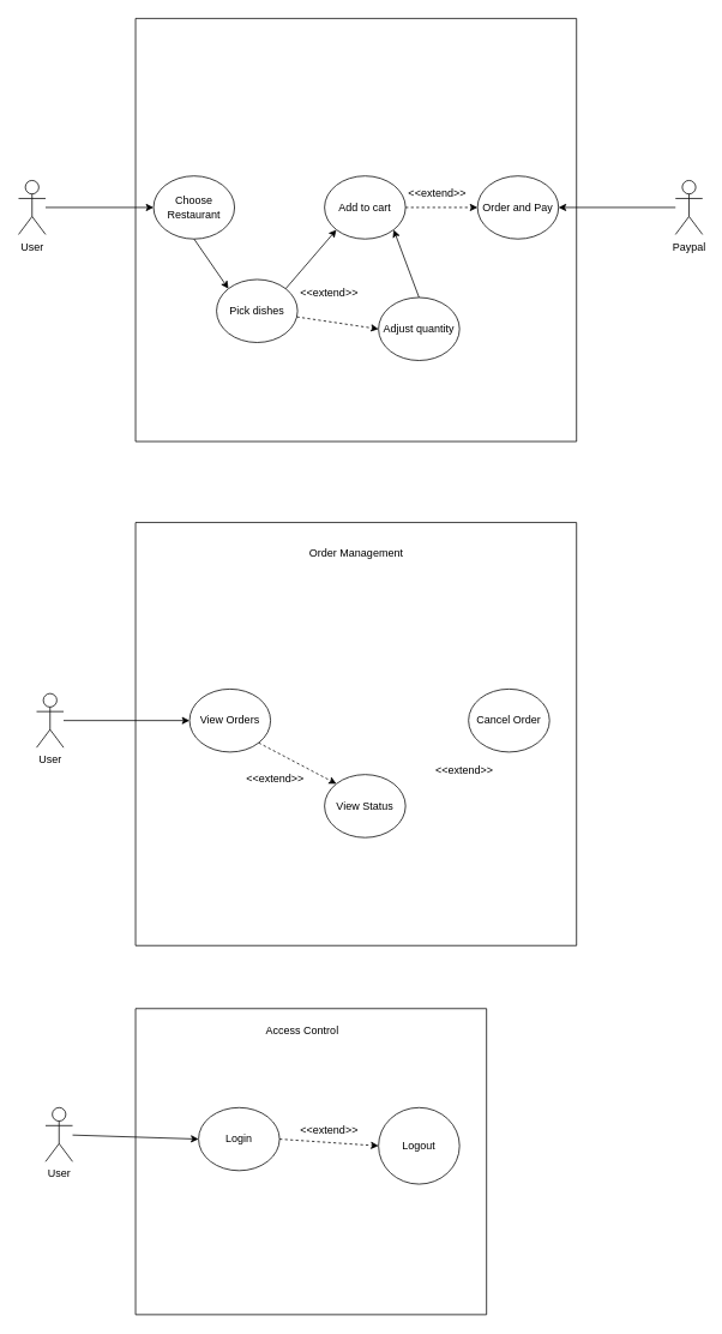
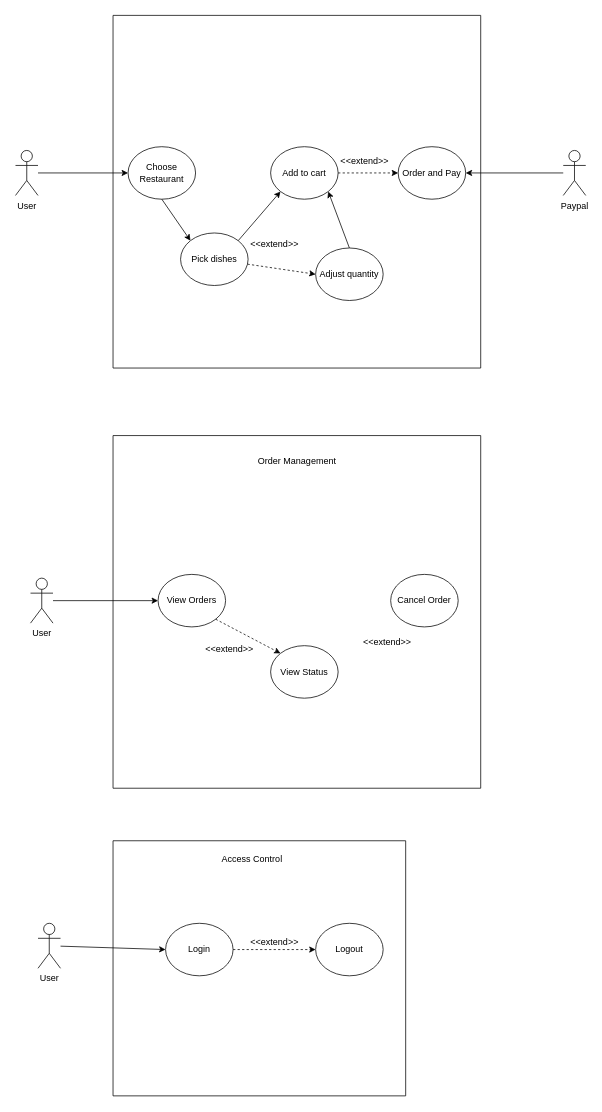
  <mxCell id="0" />
  <mxCell id="1" parent="0" />
  <mxCell id="2" value="User" style="shape=umlActor;verticalLabelPosition=bottom;verticalAlign=top;html=1;outlineConnect=0;" vertex="1" parent="1"><mxGeometry x="20" y="200" width="30" height="60" as="geometry" /></mxCell>
  <mxCell id="3" value="Paypal" style="shape=umlActor;verticalLabelPosition=bottom;verticalAlign=top;html=1;outlineConnect=0;" vertex="1" parent="1"><mxGeometry x="750" y="200" width="30" height="60" as="geometry" /></mxCell>
  <mxCell id="4" value="" style="swimlane;startSize=0;" vertex="1" parent="1"><mxGeometry x="150" y="20" width="490" height="470" as="geometry" /></mxCell>
  <mxCell id="5" value="Choose Restaurant" style="ellipse;whiteSpace=wrap;html=1;" vertex="1" parent="4"><mxGeometry x="20" y="175" width="90" height="70" as="geometry" /></mxCell>
  <mxCell id="6" value="Pick dishes" style="ellipse;whiteSpace=wrap;html=1;" vertex="1" parent="4"><mxGeometry x="90" y="290" width="90" height="70" as="geometry" /></mxCell>
  <mxCell id="7" value="" style="endArrow=classic;html=1;rounded=0;exitX=0.5;exitY=1;exitDx=0;exitDy=0;entryX=0;entryY=0;entryDx=0;entryDy=0;" edge="1" parent="4" source="5" target="6"><mxGeometry width="50" height="50" relative="1" as="geometry"><mxPoint x="130" y="260" as="sourcePoint" /><mxPoint x="180" y="210" as="targetPoint" /></mxGeometry></mxCell>
  <mxCell id="8" value="" style="endArrow=classic;html=1;rounded=0;entryX=0;entryY=0.5;entryDx=0;entryDy=0;dashed=1;" edge="1" parent="4" source="6" target="13"><mxGeometry width="50" height="50" relative="1" as="geometry"><mxPoint x="70" y="304.44" as="sourcePoint" /><mxPoint x="-40" y="365.551" as="targetPoint" /></mxGeometry></mxCell>
  <mxCell id="9" style="edgeStyle=orthogonalEdgeStyle;rounded=0;orthogonalLoop=1;jettySize=auto;html=1;dashed=1;" edge="1" parent="4" source="10" target="11"><mxGeometry relative="1" as="geometry" /></mxCell>
  <mxCell id="10" value="Add to cart" style="ellipse;whiteSpace=wrap;html=1;" vertex="1" parent="4"><mxGeometry x="210" y="175" width="90" height="70" as="geometry" /></mxCell>
  <mxCell id="11" value="Order and Pay" style="ellipse;whiteSpace=wrap;html=1;" vertex="1" parent="4"><mxGeometry x="380" y="175" width="90" height="70" as="geometry" /></mxCell>
  <mxCell id="12" value="&amp;lt;&amp;lt;extend&amp;gt;&amp;gt;" style="text;html=1;align=center;verticalAlign=middle;resizable=0;points=[];autosize=1;strokeColor=none;fillColor=none;" vertex="1" parent="4"><mxGeometry x="290" y="180" width="90" height="30" as="geometry" /></mxCell>
  <mxCell id="13" value="Adjust quantity" style="ellipse;whiteSpace=wrap;html=1;" vertex="1" parent="4"><mxGeometry x="270" y="310" width="90" height="70" as="geometry" /></mxCell>
  <mxCell id="14" value="&amp;lt;&amp;lt;extend&amp;gt;&amp;gt;" style="text;html=1;align=center;verticalAlign=middle;resizable=0;points=[];autosize=1;strokeColor=none;fillColor=none;" vertex="1" parent="4"><mxGeometry x="170" y="290" width="90" height="30" as="geometry" /></mxCell>
  <mxCell id="15" value="" style="endArrow=classic;html=1;rounded=0;exitX=1;exitY=0;exitDx=0;exitDy=0;entryX=0;entryY=1;entryDx=0;entryDy=0;" edge="1" parent="4" source="6" target="10"><mxGeometry width="50" height="50" relative="1" as="geometry"><mxPoint x="75" y="255" as="sourcePoint" /><mxPoint x="113" y="310" as="targetPoint" /></mxGeometry></mxCell>
  <mxCell id="16" value="" style="endArrow=classic;html=1;rounded=0;exitX=0.5;exitY=0;exitDx=0;exitDy=0;entryX=1;entryY=1;entryDx=0;entryDy=0;" edge="1" parent="4" source="13" target="10"><mxGeometry width="50" height="50" relative="1" as="geometry"><mxPoint x="177" y="310" as="sourcePoint" /><mxPoint x="300" y="270" as="targetPoint" /></mxGeometry></mxCell>
  <mxCell id="17" value="" style="endArrow=classic;html=1;rounded=0;entryX=0;entryY=0.5;entryDx=0;entryDy=0;" edge="1" parent="1" source="2" target="5"><mxGeometry width="50" height="50" relative="1" as="geometry"><mxPoint x="260" y="330" as="sourcePoint" /><mxPoint x="310" y="280" as="targetPoint" /></mxGeometry></mxCell>
  <mxCell id="18" value="" style="endArrow=classic;html=1;rounded=0;entryX=1;entryY=0.5;entryDx=0;entryDy=0;" edge="1" parent="1" source="3" target="11"><mxGeometry width="50" height="50" relative="1" as="geometry"><mxPoint x="600" y="330" as="sourcePoint" /><mxPoint x="650" y="280" as="targetPoint" /></mxGeometry></mxCell>
  <mxCell id="19" value="" style="swimlane;startSize=0;" vertex="1" parent="1"><mxGeometry x="150" y="580" width="490" height="470" as="geometry" /></mxCell>
  <mxCell id="20" value="&lt;div&gt;Order Management&lt;/div&gt;" style="text;html=1;align=center;verticalAlign=middle;resizable=0;points=[];autosize=1;strokeColor=none;fillColor=none;" vertex="1" parent="19"><mxGeometry x="180" y="20" width="130" height="30" as="geometry" /></mxCell>
  <mxCell id="21" value="View Orders" style="ellipse;whiteSpace=wrap;html=1;" vertex="1" parent="19"><mxGeometry x="60" y="185" width="90" height="70" as="geometry" /></mxCell>
  <mxCell id="22" value="View Status" style="ellipse;whiteSpace=wrap;html=1;" vertex="1" parent="19"><mxGeometry x="210" y="280" width="90" height="70" as="geometry" /></mxCell>
  <mxCell id="23" value="" style="endArrow=classic;html=1;rounded=0;exitX=1;exitY=1;exitDx=0;exitDy=0;entryX=0;entryY=0;entryDx=0;entryDy=0;dashed=1;" edge="1" parent="19" source="21" target="22"><mxGeometry width="50" height="50" relative="1" as="geometry"><mxPoint x="120" y="254" as="sourcePoint" /><mxPoint x="210" y="110" as="targetPoint" /></mxGeometry></mxCell>
  <mxCell id="24" value="Cancel Order" style="ellipse;whiteSpace=wrap;html=1;" vertex="1" parent="19"><mxGeometry x="370" y="185" width="90" height="70" as="geometry" /></mxCell>
  <mxCell id="25" value="&amp;lt;&amp;lt;extend&amp;gt;&amp;gt;" style="text;html=1;align=center;verticalAlign=middle;resizable=0;points=[];autosize=1;strokeColor=none;fillColor=none;" vertex="1" parent="19"><mxGeometry x="320" y="260" width="90" height="30" as="geometry" /></mxCell>
  <mxCell id="26" value="&amp;lt;&amp;lt;extend&amp;gt;&amp;gt;" style="text;html=1;align=center;verticalAlign=middle;resizable=0;points=[];autosize=1;strokeColor=none;fillColor=none;" vertex="1" parent="19"><mxGeometry x="110" y="270" width="90" height="30" as="geometry" /></mxCell>
  <mxCell id="27" style="edgeStyle=orthogonalEdgeStyle;rounded=0;orthogonalLoop=1;jettySize=auto;html=1;" edge="1" parent="1" source="28" target="21"><mxGeometry relative="1" as="geometry" /></mxCell>
  <mxCell id="28" value="User" style="shape=umlActor;verticalLabelPosition=bottom;verticalAlign=top;html=1;outlineConnect=0;" vertex="1" parent="1"><mxGeometry x="40" y="770" width="30" height="60" as="geometry" /></mxCell>
  <mxCell id="29" value="User" style="shape=umlActor;verticalLabelPosition=bottom;verticalAlign=top;html=1;outlineConnect=0;" vertex="1" parent="1"><mxGeometry x="50" y="1230" width="30" height="60" as="geometry" /></mxCell>
  <mxCell id="30" value="" style="swimlane;startSize=0;" vertex="1" parent="1"><mxGeometry x="150" y="1120" width="390" height="340" as="geometry" /></mxCell>
  <mxCell id="31" value="&lt;div&gt;Access Control&lt;/div&gt;" style="text;html=1;align=center;verticalAlign=middle;resizable=0;points=[];autosize=1;strokeColor=none;fillColor=none;" vertex="1" parent="30"><mxGeometry x="135" y="10" width="100" height="30" as="geometry" /></mxCell>
  <mxCell id="32" value="Login" style="ellipse;whiteSpace=wrap;html=1;" vertex="1" parent="30"><mxGeometry x="70" y="110" width="90" height="70" as="geometry" /></mxCell>
- <mxCell id="33" value="Logout" style="ellipse;whiteSpace=wrap;html=1;" vertex="1" parent="30"><mxGeometry x="270" y="110" width="90" height="85" as="geometry" /></mxCell>
+ <mxCell id="33" value="Logout" style="ellipse;whiteSpace=wrap;html=1;" vertex="1" parent="30"><mxGeometry x="270" y="110" width="90" height="70" as="geometry" /></mxCell>
  <mxCell id="34" value="" style="endArrow=classic;html=1;rounded=0;entryX=0;entryY=0.5;entryDx=0;entryDy=0;exitX=1;exitY=0.5;exitDx=0;exitDy=0;dashed=1;" edge="1" parent="30" source="32" target="33"><mxGeometry width="50" height="50" relative="1" as="geometry"><mxPoint x="60" y="330" as="sourcePoint" /><mxPoint x="110" y="280" as="targetPoint" /></mxGeometry></mxCell>
  <mxCell id="35" value="&amp;lt;&amp;lt;extend&amp;gt;&amp;gt;" style="text;html=1;align=center;verticalAlign=middle;resizable=0;points=[];autosize=1;strokeColor=none;fillColor=none;" vertex="1" parent="30"><mxGeometry x="170" y="120" width="90" height="30" as="geometry" /></mxCell>
  <mxCell id="36" value="" style="endArrow=classic;html=1;rounded=0;entryX=0;entryY=0.5;entryDx=0;entryDy=0;" edge="1" parent="1" source="29" target="32"><mxGeometry width="50" height="50" relative="1" as="geometry"><mxPoint x="90" y="1290" as="sourcePoint" /><mxPoint x="260" y="1400" as="targetPoint" /></mxGeometry></mxCell>
